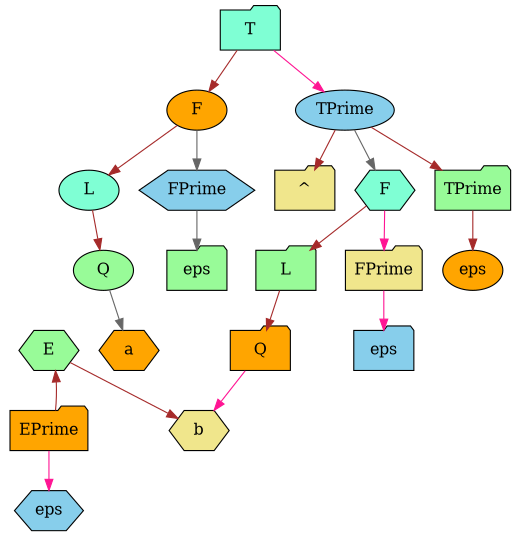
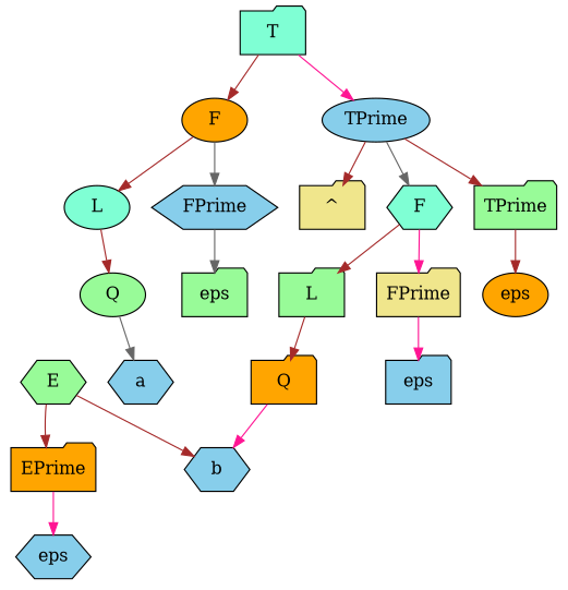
  digraph {
    node [fillcolor=palegreen shape=folder style=filled]
    edge [color=brown]
    n1 [label=E shape=hexagon]
    n2 [fillcolor=orange label=EPrime]
-   n3 [fillcolor=khaki label=b shape=hexagon]
+   n3 [fillcolor=skyblue label=b shape=hexagon]
    n4 [fillcolor=aquamarine label=T]
    n5 [fillcolor=orange label=F shape=ellipse]
    n6 [fillcolor=skyblue label=TPrime shape=ellipse]
    n7 [fillcolor=skyblue label=eps shape=hexagon]
    n8 [fillcolor=aquamarine label=L shape=ellipse]
    n9 [fillcolor=skyblue label=FPrime shape=hexagon]
    n10 [fillcolor=khaki label="^"]
    n11 [fillcolor=aquamarine label=F shape=hexagon]
    n12 [label=TPrime]
    n13 [label=Q shape=ellipse]
    n14 [label=eps]
-   n15 [fillcolor=orange label=a shape=hexagon]
+   n15 [fillcolor=skyblue label=a shape=hexagon]
    n16 [label=L]
    n17 [fillcolor=khaki label=FPrime]
    n18 [fillcolor=orange label=eps shape=ellipse]
    n19 [fillcolor=orange label=Q]
    n20 [fillcolor=skyblue label=eps]
-   n2 -> n1
+   n1 -> n2
    n1 -> n3
    n2 -> n7 [color=deeppink]
    n4 -> n5
    n4 -> n6 [color=deeppink]
    n5 -> n8
    n5 -> n9 [color=gray40]
    n6 -> n10
    n6 -> n11 [color=gray40]
    n6 -> n12
    n8 -> n13
    n9 -> n14 [color=gray40]
    n11 -> n16
    n11 -> n17 [color=deeppink]
    n12 -> n18
    n13 -> n15 [color=gray40]
    n16 -> n19
    n17 -> n20 [color=deeppink]
    n19 -> n3 [color=deeppink]
  }
